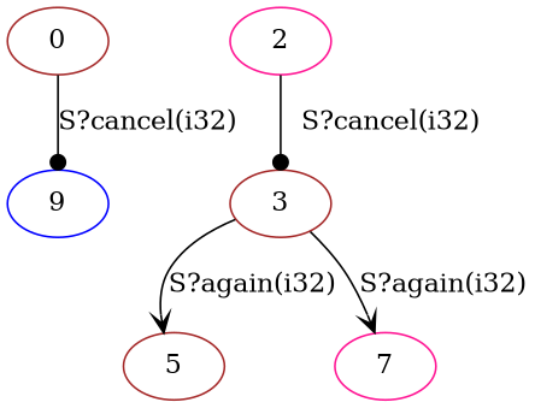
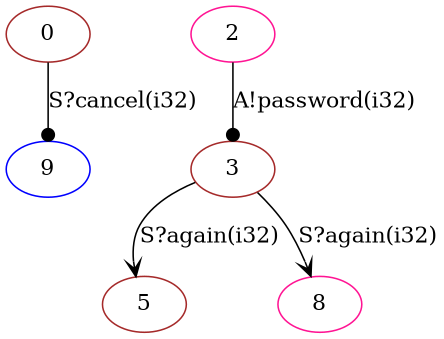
  digraph {
    node [color=brown]
    edge [arrowhead=dot]
    9 [color=blue]
    0
    2 [color=deeppink]
    3
    5
-   7 [color=deeppink]
+   7 [color=deeppink label=8]
    0 -> 9 [label="S?cancel(i32)"]
-   2 -> 3 [label="S?cancel(i32)"]
+   2 -> 3 [label="A!password(i32)"]
    3 -> 5 [arrowhead=vee label="S?again(i32)"]
    3 -> 7 [arrowhead=vee label="S?again(i32)"]
  }
